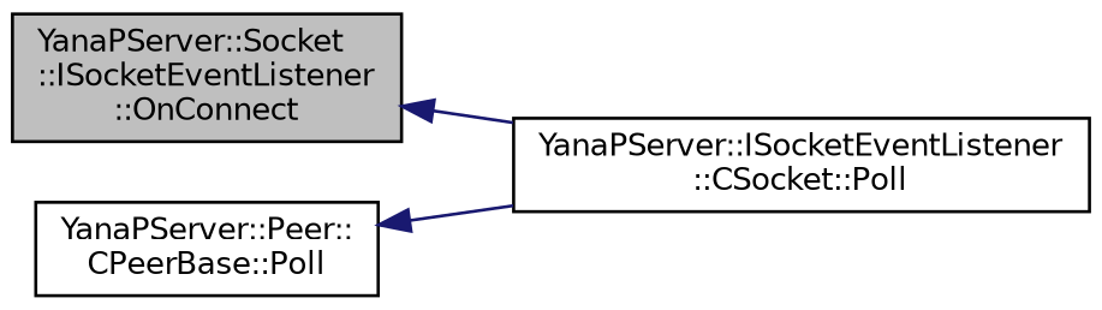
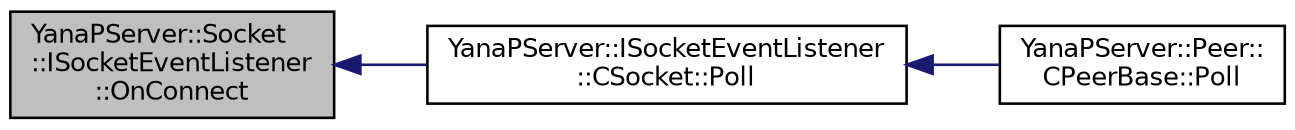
  digraph {
    rankdir=LR
    node [color=black fillcolor=white fontname=Helvetica fontsize=10 shape=record style=filled]
    edge [color=midnightblue dir=back fontname=Helvetica fontsize=10 labelfontname=Helvetica labelfontsize=10 style=solid]
    n1 [fillcolor=grey75 fontcolor=black height=0.2 label="YanaPServer::Socket\l::ISocketEventListener\l::OnConnect" width=0.4]
    n2 [height=0.2 label="YanaPServer::ISocketEventListener\l::CSocket::Poll" width=0.4]
    n3 [height=0.2 label="YanaPServer::Peer::\lCPeerBase::Poll" width=0.4]
    n1 -> n2
-   n3 -> n2
+   n2 -> n3
  }
